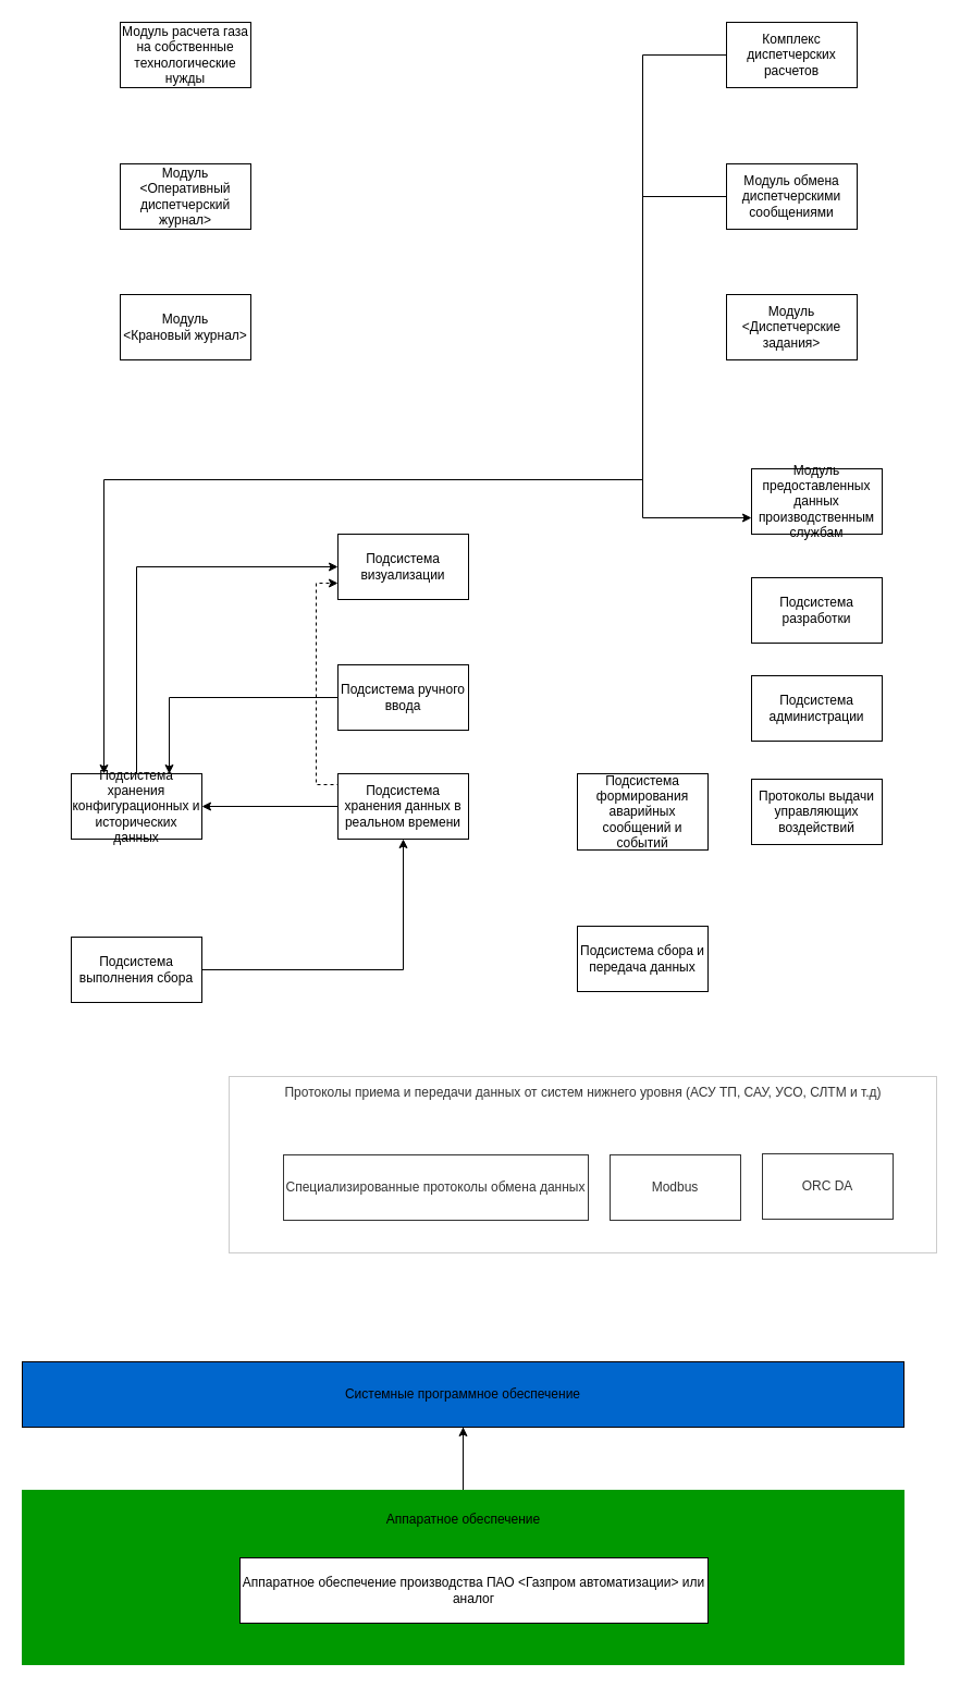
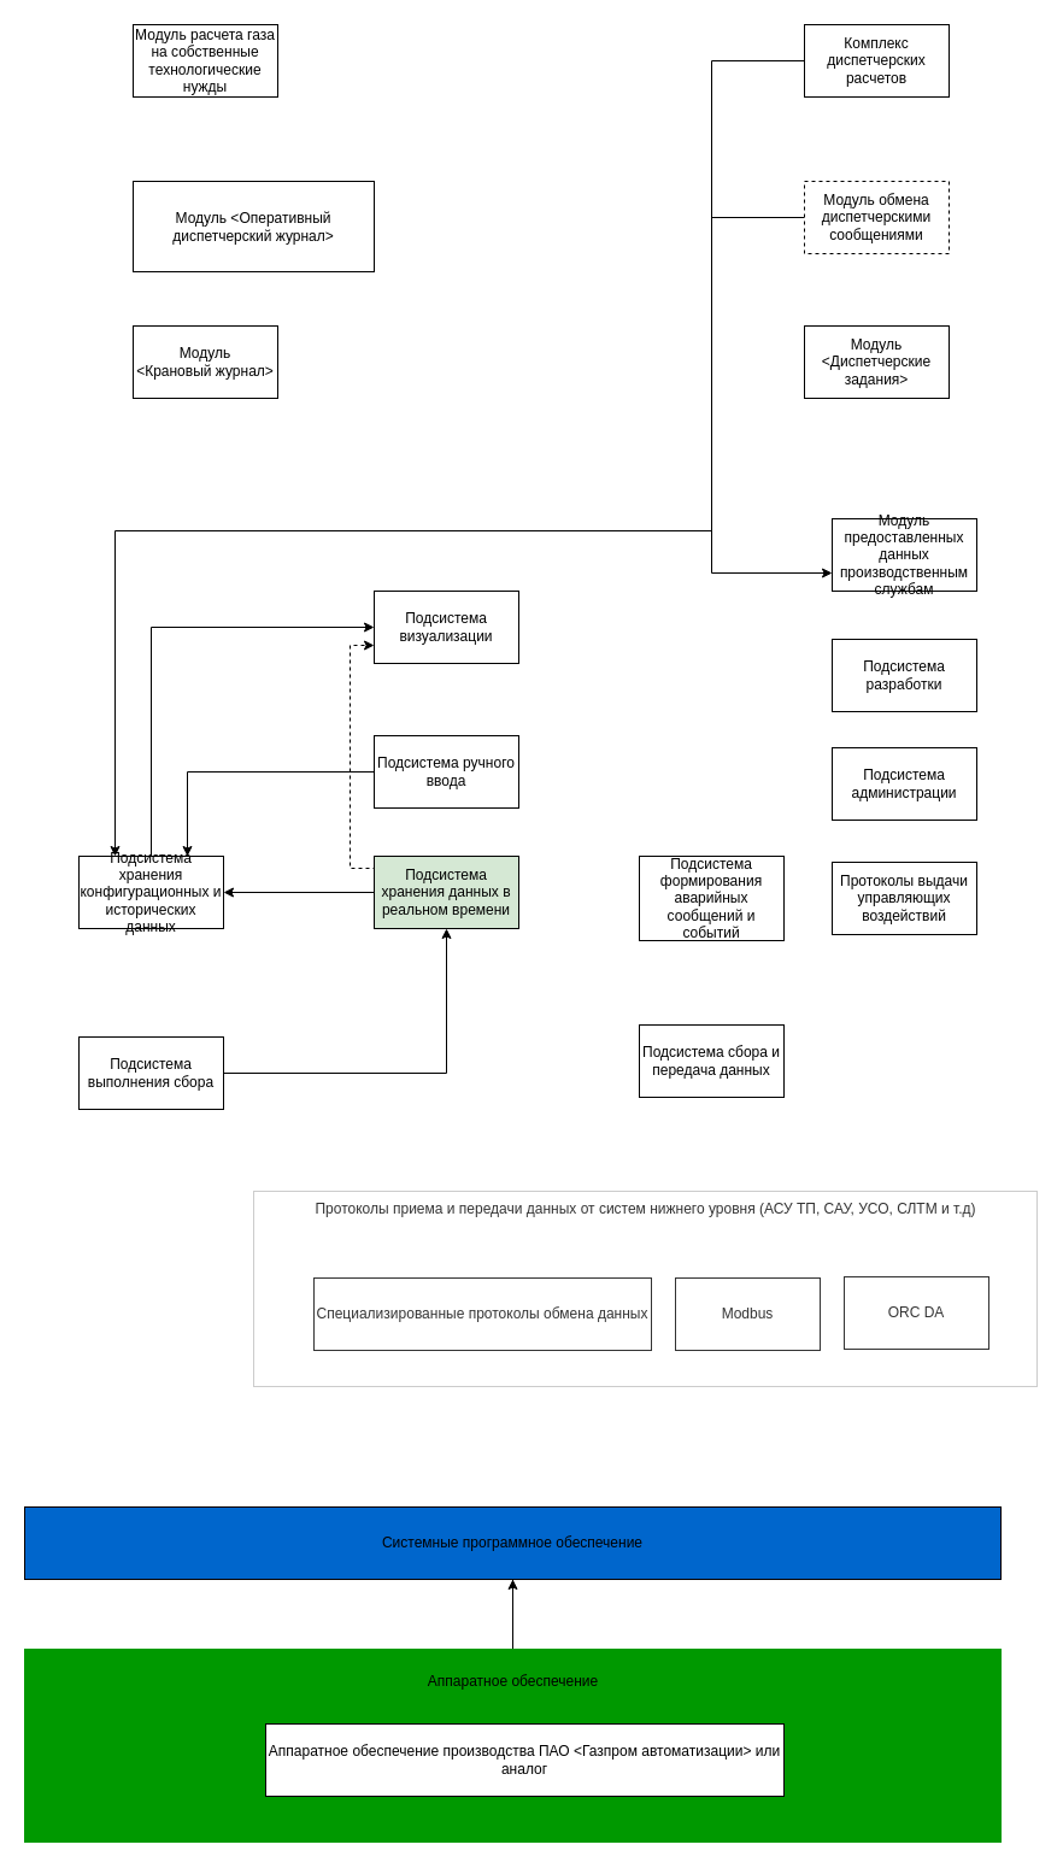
  <mxCell id="0" />
  <mxCell id="1" parent="0" />
  <mxCell id="2" value="Модуль расчета газа на собственные технологические нужды" style="rounded=0;whiteSpace=wrap;html=1;" vertex="1" parent="1"><mxGeometry x="110" y="20" width="120" height="60" as="geometry" /></mxCell>
- <mxCell id="3" value="Модуль &amp;lt;Оперативный диспетчерский журнал&amp;gt;" style="rounded=0;whiteSpace=wrap;html=1;" vertex="1" parent="1"><mxGeometry x="110" y="150" width="120" height="60" as="geometry" /></mxCell>
+ <mxCell id="3" value="Модуль &amp;lt;Оперативный диспетчерский журнал&amp;gt;" style="rounded=0;whiteSpace=wrap;html=1;" vertex="1" parent="1"><mxGeometry x="110" y="150" width="200" height="75" as="geometry" /></mxCell>
  <mxCell id="4" value="Модуль&lt;br&gt;&amp;lt;Крановый журнал&amp;gt;" style="rounded=0;whiteSpace=wrap;html=1;" vertex="1" parent="1"><mxGeometry x="110" y="270" width="120" height="60" as="geometry" /></mxCell>
  <mxCell id="5" style="edgeStyle=orthogonalEdgeStyle;rounded=0;orthogonalLoop=1;jettySize=auto;html=1;exitX=0;exitY=0.5;exitDx=0;exitDy=0;entryX=0.25;entryY=0;entryDx=0;entryDy=0;" edge="1" parent="1" source="6" target="17"><mxGeometry relative="1" as="geometry"><Array as="points"><mxPoint x="590" y="50" /><mxPoint x="590" y="440" /><mxPoint x="95" y="440" /></Array></mxGeometry></mxCell>
  <mxCell id="6" value="Комплекс диспетчерских расчетов" style="whiteSpace=wrap;html=1;" vertex="1" parent="1"><mxGeometry x="667" y="20" width="120" height="60" as="geometry" /></mxCell>
  <mxCell id="7" style="edgeStyle=orthogonalEdgeStyle;rounded=0;orthogonalLoop=1;jettySize=auto;html=1;exitX=0;exitY=0.5;exitDx=0;exitDy=0;entryX=0;entryY=0.75;entryDx=0;entryDy=0;" edge="1" parent="1" source="8" target="22"><mxGeometry relative="1" as="geometry"><Array as="points"><mxPoint x="590" y="180" /><mxPoint x="590" y="475" /></Array></mxGeometry></mxCell>
- <mxCell id="8" value="Модуль обмена диспетчерскими сообщениями" style="whiteSpace=wrap;html=1;" vertex="1" parent="1"><mxGeometry x="667" y="150" width="120" height="60" as="geometry" /></mxCell>
+ <mxCell id="8" value="Модуль обмена диспетчерскими сообщениями" style="whiteSpace=wrap;html=1;dashed=1;" vertex="1" parent="1"><mxGeometry x="667" y="150" width="120" height="60" as="geometry" /></mxCell>
  <mxCell id="9" value="Модуль &amp;lt;Диспетчерские задания&amp;gt;" style="whiteSpace=wrap;html=1;" vertex="1" parent="1"><mxGeometry x="667" y="270" width="120" height="60" as="geometry" /></mxCell>
  <mxCell id="10" value="Подсистема визуализации" style="rounded=0;whiteSpace=wrap;html=1;" vertex="1" parent="1"><mxGeometry x="310" y="490" width="120" height="60" as="geometry" /></mxCell>
  <mxCell id="11" style="edgeStyle=orthogonalEdgeStyle;rounded=0;orthogonalLoop=1;jettySize=auto;html=1;exitX=0;exitY=0.5;exitDx=0;exitDy=0;entryX=0.75;entryY=0;entryDx=0;entryDy=0;" edge="1" parent="1" source="12" target="17"><mxGeometry relative="1" as="geometry" /></mxCell>
  <mxCell id="12" value="Подсистема ручного ввода" style="whiteSpace=wrap;html=1;" vertex="1" parent="1"><mxGeometry x="310" y="610" width="120" height="60" as="geometry" /></mxCell>
  <mxCell id="13" style="edgeStyle=orthogonalEdgeStyle;rounded=0;orthogonalLoop=1;jettySize=auto;html=1;exitX=0;exitY=0.5;exitDx=0;exitDy=0;entryX=0;entryY=0.75;entryDx=0;entryDy=0;dashed=1;" edge="1" parent="1" source="15" target="10"><mxGeometry relative="1" as="geometry"><Array as="points"><mxPoint x="310" y="720" /><mxPoint x="290" y="720" /><mxPoint x="290" y="535" /></Array></mxGeometry></mxCell>
  <mxCell id="14" style="edgeStyle=orthogonalEdgeStyle;rounded=0;orthogonalLoop=1;jettySize=auto;html=1;exitX=0;exitY=0.5;exitDx=0;exitDy=0;entryX=1;entryY=0.5;entryDx=0;entryDy=0;" edge="1" parent="1" source="15" target="17"><mxGeometry relative="1" as="geometry"><mxPoint x="230" y="740" as="targetPoint" /></mxGeometry></mxCell>
- <mxCell id="15" value="Подсистема хранения данных в реальном времени" style="whiteSpace=wrap;html=1;" vertex="1" parent="1"><mxGeometry x="310" y="710" width="120" height="60" as="geometry" /></mxCell>
+ <mxCell id="15" value="Подсистема хранения данных в реальном времени" style="whiteSpace=wrap;html=1;fillColor=#d5e8d4;" vertex="1" parent="1"><mxGeometry x="310" y="710" width="120" height="60" as="geometry" /></mxCell>
  <mxCell id="16" style="edgeStyle=orthogonalEdgeStyle;rounded=0;orthogonalLoop=1;jettySize=auto;html=1;exitX=0.5;exitY=0;exitDx=0;exitDy=0;entryX=0;entryY=0.5;entryDx=0;entryDy=0;" edge="1" parent="1" source="17" target="10"><mxGeometry relative="1" as="geometry" /></mxCell>
  <mxCell id="17" value="Подсистема хранения конфигурационных и исторических данных" style="whiteSpace=wrap;html=1;" vertex="1" parent="1"><mxGeometry x="65" y="710" width="120" height="60" as="geometry" /></mxCell>
  <mxCell id="18" style="edgeStyle=orthogonalEdgeStyle;rounded=0;orthogonalLoop=1;jettySize=auto;html=1;entryX=0.5;entryY=1;entryDx=0;entryDy=0;" edge="1" parent="1" source="19" target="15"><mxGeometry relative="1" as="geometry" /></mxCell>
  <mxCell id="19" value="Подсистема выполнения сбора" style="whiteSpace=wrap;html=1;" vertex="1" parent="1"><mxGeometry x="65" y="860" width="120" height="60" as="geometry" /></mxCell>
  <mxCell id="20" value="Подсистема формирования аварийных сообщений и событий" style="whiteSpace=wrap;html=1;" vertex="1" parent="1"><mxGeometry x="530" y="710" width="120" height="70" as="geometry" /></mxCell>
  <mxCell id="21" value="Протоколы выдачи управляющих воздействий" style="whiteSpace=wrap;html=1;" vertex="1" parent="1"><mxGeometry x="690" y="715" width="120" height="60" as="geometry" /></mxCell>
  <mxCell id="22" value="Модуль предоставленных данных производственным службам" style="whiteSpace=wrap;html=1;" vertex="1" parent="1"><mxGeometry x="690" y="430" width="120" height="60" as="geometry" /></mxCell>
  <mxCell id="23" value="Подсистема разработки" style="whiteSpace=wrap;html=1;" vertex="1" parent="1"><mxGeometry x="690" y="530" width="120" height="60" as="geometry" /></mxCell>
  <mxCell id="24" value="Подсистема администрации" style="whiteSpace=wrap;html=1;" vertex="1" parent="1"><mxGeometry x="690" y="620" width="120" height="60" as="geometry" /></mxCell>
  <mxCell id="25" value="Подсистема сбора и передача данных" style="whiteSpace=wrap;html=1;" vertex="1" parent="1"><mxGeometry x="530" y="850" width="120" height="60" as="geometry" /></mxCell>
  <mxCell id="26" value="Протоколы приема и передачи данных от систем нижнего уровня (АСУ ТП, САУ, УСО, СЛТМ и т.д)" style="text;html=1;align=center;verticalAlign=middle;resizable=0;points=[];autosize=1;strokeColor=none;fillColor=none;" vertex="1" parent="1"><mxGeometry x="250" y="988" width="570" height="30" as="geometry" /></mxCell>
  <mxCell id="27" value="Специализированные протоколы обмена данных" style="rounded=0;whiteSpace=wrap;html=1;" vertex="1" parent="1"><mxGeometry x="260" y="1060" width="280" height="60" as="geometry" /></mxCell>
  <mxCell id="28" value="Modbus" style="rounded=0;whiteSpace=wrap;html=1;" vertex="1" parent="1"><mxGeometry x="560" y="1060" width="120" height="60" as="geometry" /></mxCell>
  <mxCell id="29" value="ORC DA" style="rounded=0;whiteSpace=wrap;html=1;" vertex="1" parent="1"><mxGeometry x="700" y="1059" width="120" height="60" as="geometry" /></mxCell>
  <mxCell id="30" value="" style="edgeStyle=orthogonalEdgeStyle;rounded=0;orthogonalLoop=1;jettySize=auto;html=1;" edge="1" parent="1" source="31" target="35"><mxGeometry relative="1" as="geometry" /></mxCell>
  <mxCell id="31" value="Системные программное обеспечение" style="rounded=0;whiteSpace=wrap;html=1;fillColor=#0066CC;" vertex="1" parent="1"><mxGeometry x="20" y="1250" width="810" height="60" as="geometry" /></mxCell>
  <mxCell id="32" value="" style="edgeStyle=orthogonalEdgeStyle;rounded=0;orthogonalLoop=1;jettySize=auto;html=1;" edge="1" parent="1" source="33" target="31"><mxGeometry relative="1" as="geometry" /></mxCell>
  <mxCell id="33" value="" style="rounded=0;whiteSpace=wrap;html=1;strokeColor=#009900;fillColor=#009900;" vertex="1" parent="1"><mxGeometry x="20" y="1368" width="810" height="160" as="geometry" /></mxCell>
  <mxCell id="34" value="Аппаратное обеспечение производства ПАО &amp;lt;Газпром автоматизации&amp;gt; или аналог" style="rounded=0;whiteSpace=wrap;html=1;" vertex="1" parent="1"><mxGeometry x="220" y="1430" width="430" height="60" as="geometry" /></mxCell>
  <mxCell id="35" value="Аппаратное обеспечение" style="text;html=1;align=center;verticalAlign=middle;resizable=0;points=[];autosize=1;strokeColor=none;fillColor=none;" vertex="1" parent="1"><mxGeometry x="345" y="1380" width="160" height="30" as="geometry" /></mxCell>
  <mxCell id="36" value="" style="whiteSpace=wrap;html=1;opacity=20;" vertex="1" parent="1"><mxGeometry x="210" y="988" width="650" height="162" as="geometry" /></mxCell>
